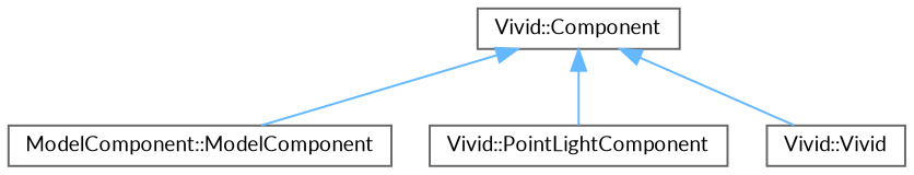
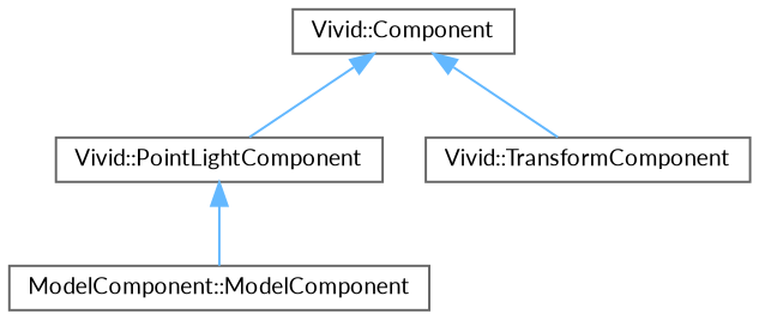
  digraph {
    fontname=Lato
    rankdir=TB
    node [color=grey40 fillcolor=white fontname=Lato fontsize=10 shape=box style=filled]
    edge [color=steelblue1 dir=back fontname=Lato fontsize=10 labelfontname=Helvetica labelfontsize=10 style=solid]
    n1 [height=0.2 label="Vivid::Component" width=0.4]
    n2 [height=0.2 label="ModelComponent::ModelComponent" width=0.4]
    n3 [height=0.2 label="Vivid::PointLightComponent" width=0.4]
-   n4 [height=0.2 label="Vivid::Vivid" width=0.4]
-   n1 -> n2
+   n4 [height=0.2 label="Vivid::TransformComponent" width=0.4]
+   n3 -> n2
    n1 -> n3
    n1 -> n4
  }
